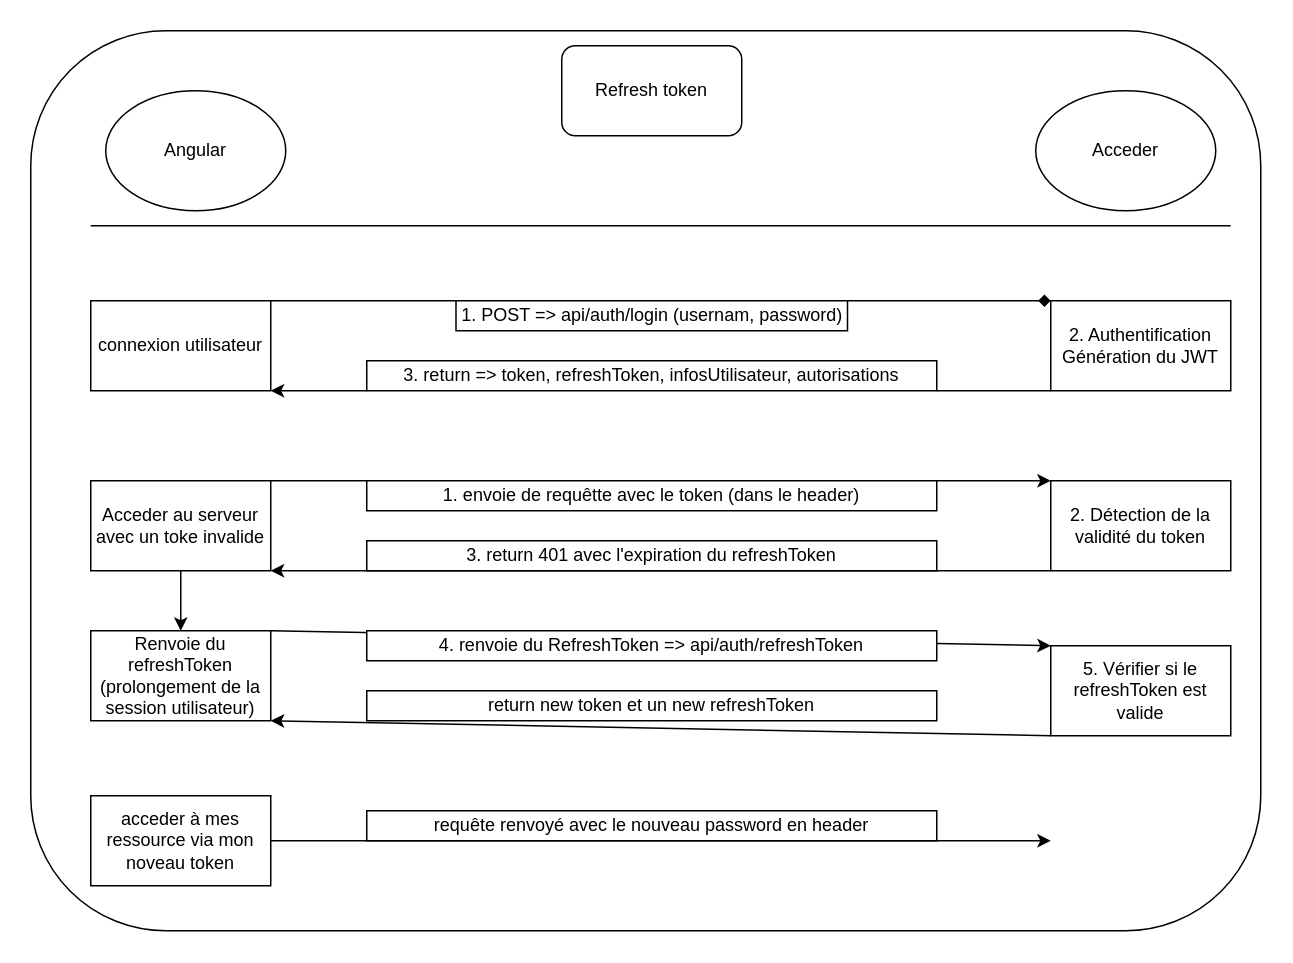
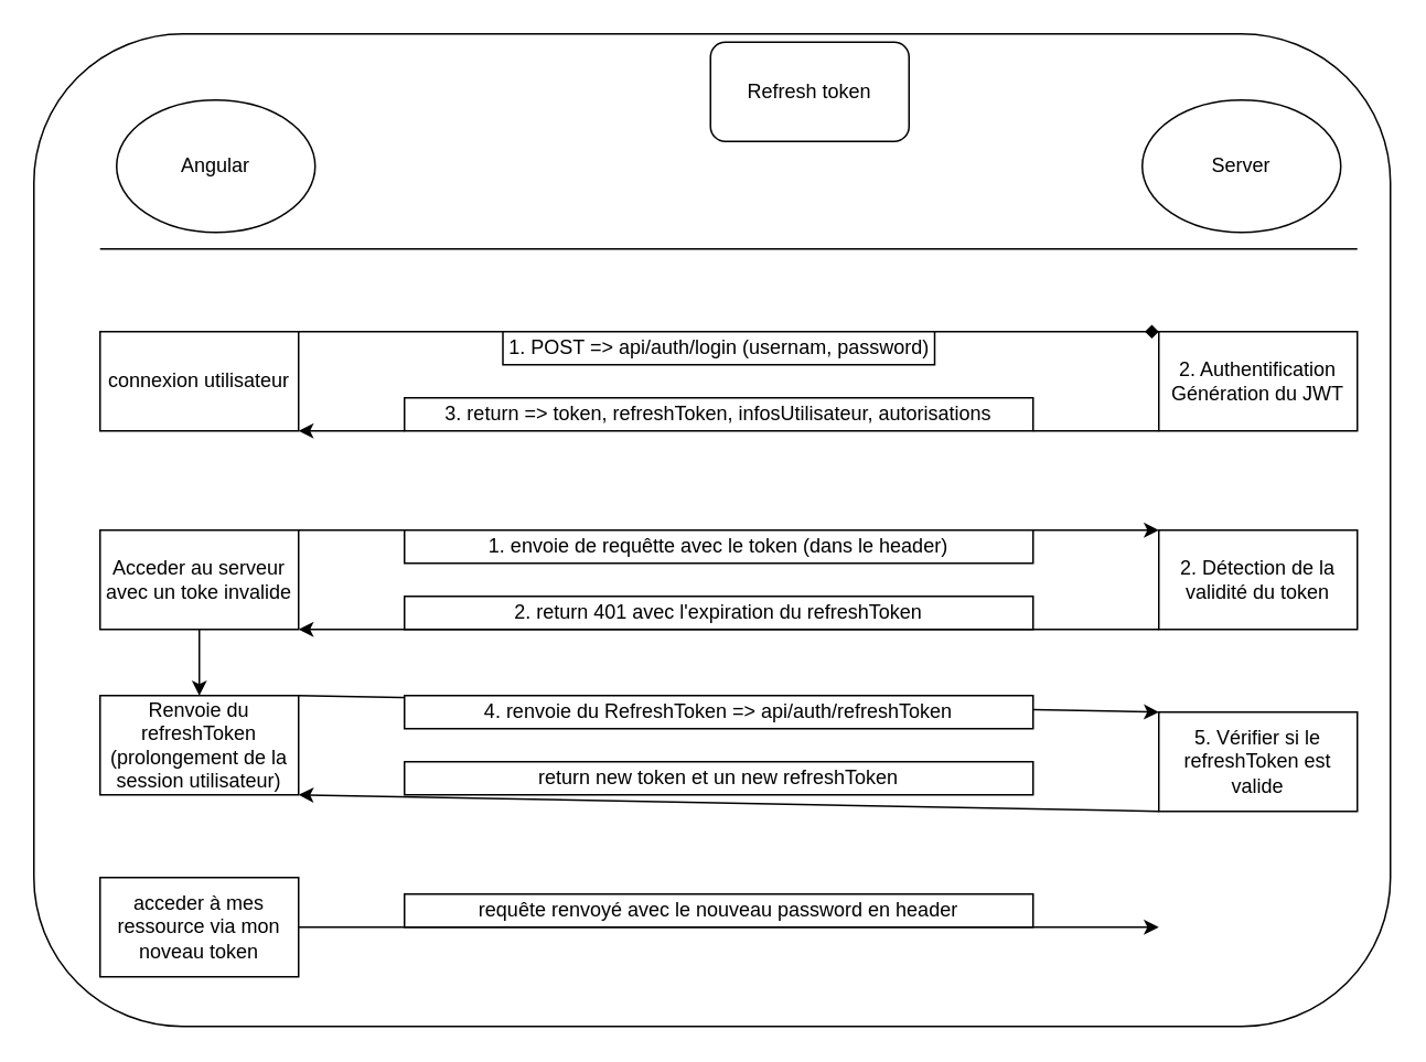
  <mxCell id="0" />
  <mxCell id="1" parent="0" />
  <mxCell id="2" value="" style="rounded=1;whiteSpace=wrap;html=1;" vertex="1" parent="1"><mxGeometry width="820" height="600" as="geometry" x="20" y="20" /></mxCell>
- <mxCell id="3" value="Refresh token" style="rounded=1;whiteSpace=wrap;html=1;" vertex="1" parent="1"><mxGeometry x="374" y="30" width="120" height="60" as="geometry" /></mxCell>
+ <mxCell id="3" value="Refresh token" style="rounded=1;whiteSpace=wrap;html=1;" vertex="1" parent="1"><mxGeometry x="429" y="25" width="120" height="60" as="geometry" /></mxCell>
  <mxCell id="4" value="Angular" style="ellipse;whiteSpace=wrap;html=1;" vertex="1" parent="1"><mxGeometry x="70" y="60" width="120" height="80" as="geometry" /></mxCell>
- <mxCell id="5" value="Acceder" style="ellipse;whiteSpace=wrap;html=1;" vertex="1" parent="1"><mxGeometry x="690" y="60" width="120" height="80" as="geometry" /></mxCell>
+ <mxCell id="5" value="Server" style="ellipse;whiteSpace=wrap;html=1;" vertex="1" parent="1"><mxGeometry x="690" y="60" width="120" height="80" as="geometry" /></mxCell>
  <mxCell id="6" value="" style="endArrow=none;html=1;" edge="1" parent="1"><mxGeometry width="50" height="50" relative="1" as="geometry"><mxPoint x="60" y="150" as="sourcePoint" /><mxPoint x="820" y="150" as="targetPoint" /></mxGeometry></mxCell>
  <mxCell id="7" value="connexion utilisateur" style="rounded=0;whiteSpace=wrap;html=1;" vertex="1" parent="1"><mxGeometry x="60" y="200" width="120" height="60" as="geometry" /></mxCell>
  <mxCell id="8" value="2. Authentification&lt;br&gt;Génération du JWT" style="rounded=0;whiteSpace=wrap;html=1;" vertex="1" parent="1"><mxGeometry x="700" y="200" width="120" height="60" as="geometry" /></mxCell>
  <mxCell id="9" value="" style="endArrow=diamond;html=1;exitX=1;exitY=0;exitDx=0;exitDy=0;entryX=0;entryY=0;entryDx=0;entryDy=0;" edge="1" parent="1" source="7" target="8"><mxGeometry width="50" height="50" relative="1" as="geometry"><mxPoint x="440" y="250" as="sourcePoint" /><mxPoint x="490" y="200" as="targetPoint" /></mxGeometry></mxCell>
  <mxCell id="10" value="" style="endArrow=classic;html=1;entryX=1;entryY=1;entryDx=0;entryDy=0;exitX=0;exitY=1;exitDx=0;exitDy=0;startArrow=none;" edge="1" parent="1" source="13" target="7"><mxGeometry width="50" height="50" relative="1" as="geometry"><mxPoint x="440" y="250" as="sourcePoint" /><mxPoint x="490" y="200" as="targetPoint" /></mxGeometry></mxCell>
  <mxCell id="11" value="1. POST =&amp;gt; api/auth/login (usernam, password)" style="rounded=0;whiteSpace=wrap;html=1;" vertex="1" parent="1"><mxGeometry x="303.5" y="200" width="261" height="20" as="geometry" /></mxCell>
  <mxCell id="12" value="" style="endArrow=none;html=1;entryX=1;entryY=1;entryDx=0;entryDy=0;exitX=0;exitY=1;exitDx=0;exitDy=0;" edge="1" parent="1" source="8" target="13"><mxGeometry width="50" height="50" relative="1" as="geometry"><mxPoint x="700" y="260" as="sourcePoint" /><mxPoint x="180" y="260" as="targetPoint" /></mxGeometry></mxCell>
  <mxCell id="13" value="3. return =&amp;gt; token, refreshToken, infosUtilisateur, autorisations" style="rounded=0;whiteSpace=wrap;html=1;" vertex="1" parent="1"><mxGeometry x="244" y="240" width="380" height="20" as="geometry" /></mxCell>
  <mxCell id="14" value="Acceder au serveur avec un toke invalide" style="rounded=0;whiteSpace=wrap;html=1;" vertex="1" parent="1"><mxGeometry x="60" y="320" width="120" height="60" as="geometry" /></mxCell>
  <mxCell id="15" value="2. Détection de la validité du token" style="rounded=0;whiteSpace=wrap;html=1;" vertex="1" parent="1"><mxGeometry x="700" y="320" width="120" height="60" as="geometry" /></mxCell>
  <mxCell id="16" value="" style="endArrow=classic;html=1;exitX=1;exitY=0;exitDx=0;exitDy=0;entryX=0;entryY=0;entryDx=0;entryDy=0;" edge="1" parent="1" source="14" target="15"><mxGeometry width="50" height="50" relative="1" as="geometry"><mxPoint x="390" y="380" as="sourcePoint" /><mxPoint x="440" y="330" as="targetPoint" /></mxGeometry></mxCell>
  <mxCell id="17" value="1. envoie de requêtte avec le token (dans le header)" style="rounded=0;whiteSpace=wrap;html=1;" vertex="1" parent="1"><mxGeometry x="244" y="320" width="380" height="20" as="geometry" /></mxCell>
  <mxCell id="18" value="" style="endArrow=classic;html=1;exitX=0;exitY=1;exitDx=0;exitDy=0;entryX=1;entryY=1;entryDx=0;entryDy=0;" edge="1" parent="1" source="15" target="14"><mxGeometry width="50" height="50" relative="1" as="geometry"><mxPoint x="390" y="290" as="sourcePoint" /><mxPoint x="440" y="240" as="targetPoint" /></mxGeometry></mxCell>
- <mxCell id="19" value="3. return 401 avec l'expiration du refreshToken" style="rounded=0;whiteSpace=wrap;html=1;" vertex="1" parent="1"><mxGeometry x="244" y="360" width="380" height="20" as="geometry" /></mxCell>
+ <mxCell id="19" value="2. return 401 avec l'expiration du refreshToken" style="rounded=0;whiteSpace=wrap;html=1;" vertex="1" parent="1"><mxGeometry x="244" y="360" width="380" height="20" as="geometry" /></mxCell>
  <mxCell id="20" value="Renvoie du refreshToken (prolongement de la session utilisateur)" style="rounded=0;whiteSpace=wrap;html=1;" vertex="1" parent="1"><mxGeometry x="60" y="420" width="120" height="60" as="geometry" /></mxCell>
  <mxCell id="21" value="5. Vérifier si le refreshToken est valide" style="rounded=0;whiteSpace=wrap;html=1;" vertex="1" parent="1"><mxGeometry x="700" y="430" width="120" height="60" as="geometry" /></mxCell>
  <mxCell id="22" value="" style="endArrow=classic;html=1;exitX=1;exitY=0;exitDx=0;exitDy=0;entryX=0;entryY=0;entryDx=0;entryDy=0;" edge="1" parent="1" source="20" target="21"><mxGeometry width="50" height="50" relative="1" as="geometry"><mxPoint x="390" y="450" as="sourcePoint" /><mxPoint x="440" y="400" as="targetPoint" /></mxGeometry></mxCell>
  <mxCell id="23" value="4. renvoie du RefreshToken =&amp;gt; api/auth/refreshToken" style="rounded=0;whiteSpace=wrap;html=1;" vertex="1" parent="1"><mxGeometry x="244" y="420" width="380" height="20" as="geometry" /></mxCell>
  <mxCell id="24" value="" style="endArrow=classic;html=1;exitX=0.5;exitY=1;exitDx=0;exitDy=0;entryX=0.5;entryY=0;entryDx=0;entryDy=0;" edge="1" parent="1" source="14" target="20"><mxGeometry width="50" height="50" relative="1" as="geometry"><mxPoint x="390" y="380" as="sourcePoint" /><mxPoint x="440" y="330" as="targetPoint" /></mxGeometry></mxCell>
  <mxCell id="25" value="" style="endArrow=classic;html=1;exitX=0;exitY=1;exitDx=0;exitDy=0;entryX=1;entryY=1;entryDx=0;entryDy=0;" edge="1" parent="1" source="21" target="20"><mxGeometry width="50" height="50" relative="1" as="geometry"><mxPoint x="450" y="430" as="sourcePoint" /><mxPoint x="500" y="380" as="targetPoint" /></mxGeometry></mxCell>
  <mxCell id="26" value="return new token et un new refreshToken" style="rounded=0;whiteSpace=wrap;html=1;" vertex="1" parent="1"><mxGeometry x="244" y="460" width="380" height="20" as="geometry" /></mxCell>
  <mxCell id="27" value="acceder à mes ressource via mon noveau token" style="rounded=0;whiteSpace=wrap;html=1;" vertex="1" parent="1"><mxGeometry x="60" y="530" width="120" height="60" as="geometry" /></mxCell>
  <mxCell id="28" value="" style="endArrow=classic;html=1;exitX=1;exitY=0.5;exitDx=0;exitDy=0;" edge="1" parent="1" source="27"><mxGeometry width="50" height="50" relative="1" as="geometry"><mxPoint x="450" y="560" as="sourcePoint" /><mxPoint x="700" y="560" as="targetPoint" /></mxGeometry></mxCell>
  <mxCell id="29" value="requête renvoyé avec le nouveau password en header" style="rounded=0;whiteSpace=wrap;html=1;" vertex="1" parent="1"><mxGeometry x="244" y="540" width="380" height="20" as="geometry" /></mxCell>
